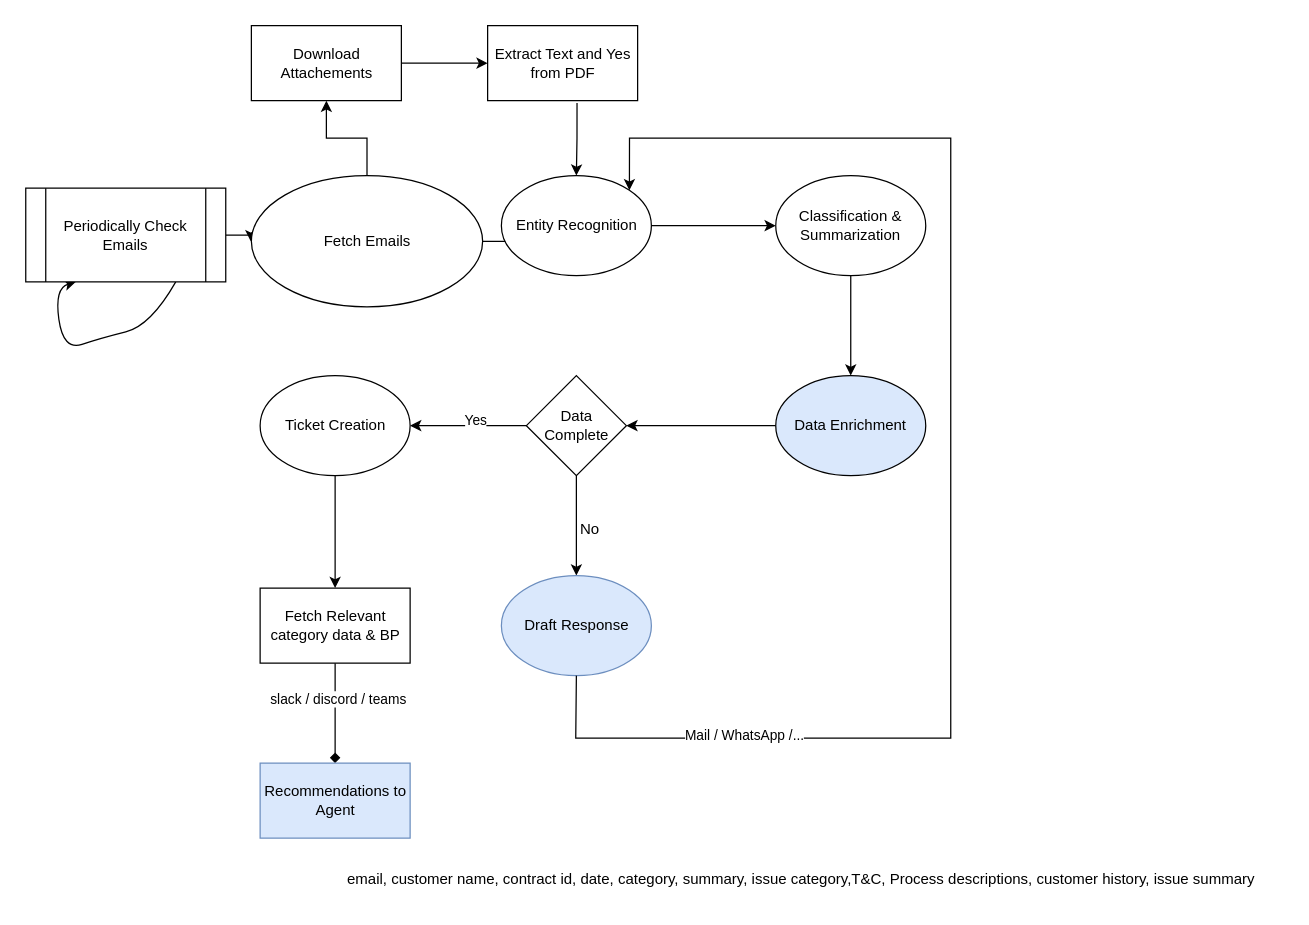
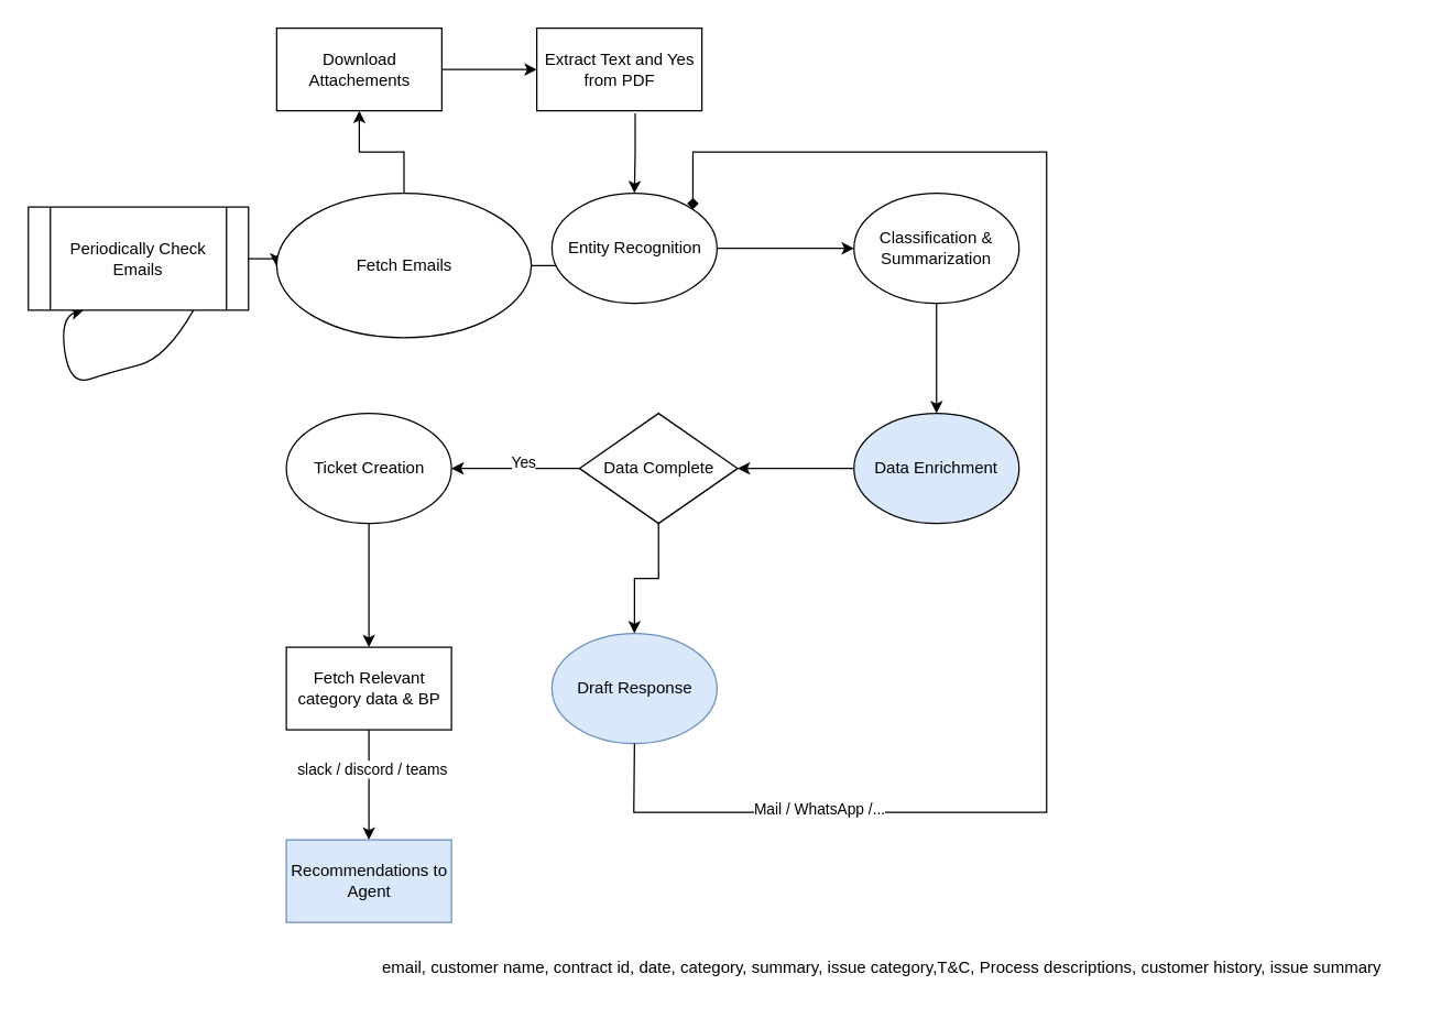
  <mxCell id="0" />
  <mxCell id="1" parent="0" />
  <mxCell id="2" value="" style="edgeStyle=orthogonalEdgeStyle;rounded=0;orthogonalLoop=1;jettySize=auto;html=1;exitX=1;exitY=0.5;exitDx=0;exitDy=0;" parent="1" source="19" target="7" edge="1"><mxGeometry relative="1" as="geometry" /></mxCell>
  <mxCell id="3" value="" style="edgeStyle=orthogonalEdgeStyle;rounded=0;orthogonalLoop=1;jettySize=auto;html=1;" parent="1" source="4" target="30" edge="1"><mxGeometry relative="1" as="geometry" /></mxCell>
  <mxCell id="4" value="Ticket Creation" style="ellipse;whiteSpace=wrap;html=1;" parent="1" vertex="1"><mxGeometry x="207.5" y="300" width="120" height="80" as="geometry" /></mxCell>
  <mxCell id="5" value="" style="edgeStyle=orthogonalEdgeStyle;rounded=0;orthogonalLoop=1;jettySize=auto;html=1;" parent="1" source="7" target="9" edge="1"><mxGeometry relative="1" as="geometry" /></mxCell>
  <mxCell id="6" value="" style="edgeStyle=orthogonalEdgeStyle;rounded=0;orthogonalLoop=1;jettySize=auto;html=1;" parent="1" source="7" target="21" edge="1"><mxGeometry relative="1" as="geometry" /></mxCell>
  <mxCell id="7" value="Fetch Emails" style="ellipse;whiteSpace=wrap;html=1;" parent="1" vertex="1"><mxGeometry x="200.5" y="140" width="185" height="105" as="geometry" /></mxCell>
  <mxCell id="8" value="" style="edgeStyle=orthogonalEdgeStyle;rounded=0;orthogonalLoop=1;jettySize=auto;html=1;" parent="1" source="9" target="11" edge="1"><mxGeometry relative="1" as="geometry" /></mxCell>
  <mxCell id="9" value="Entity Recognition" style="ellipse;whiteSpace=wrap;html=1;" parent="1" vertex="1"><mxGeometry x="400.5" y="140" width="120" height="80" as="geometry" /></mxCell>
  <mxCell id="10" value="" style="edgeStyle=orthogonalEdgeStyle;rounded=0;orthogonalLoop=1;jettySize=auto;html=1;" parent="1" source="11" target="14" edge="1"><mxGeometry relative="1" as="geometry" /></mxCell>
  <mxCell id="11" value="Classification &amp;amp; Summarization" style="ellipse;whiteSpace=wrap;html=1;" parent="1" vertex="1"><mxGeometry x="620" y="140" width="120" height="80" as="geometry" /></mxCell>
  <mxCell id="12" value="" style="edgeStyle=orthogonalEdgeStyle;rounded=0;orthogonalLoop=1;jettySize=auto;html=1;exitX=0.5;exitY=1;exitDx=0;exitDy=0;" parent="1" source="17" target="15" edge="1"><mxGeometry relative="1" as="geometry" /></mxCell>
  <mxCell id="13" value="" style="edgeStyle=orthogonalEdgeStyle;rounded=0;orthogonalLoop=1;jettySize=auto;html=1;" parent="1" source="14" target="17" edge="1"><mxGeometry relative="1" as="geometry" /></mxCell>
  <mxCell id="14" value="Data Enrichment" style="ellipse;whiteSpace=wrap;html=1;fillColor=#dae8fc;" parent="1" vertex="1"><mxGeometry x="620" y="300" width="120" height="80" as="geometry" /></mxCell>
  <mxCell id="15" value="Draft Response" style="ellipse;whiteSpace=wrap;html=1;fillColor=#dae8fc;strokeColor=#6c8ebf;" parent="1" vertex="1"><mxGeometry x="400.5" y="460" width="120" height="80" as="geometry" /></mxCell>
  <mxCell id="16" value="" style="curved=1;endArrow=classic;html=1;rounded=0;exitX=0.75;exitY=1;exitDx=0;exitDy=0;entryX=0.25;entryY=1;entryDx=0;entryDy=0;" parent="1" source="19" target="19" edge="1"><mxGeometry width="50" height="50" relative="1" as="geometry"><mxPoint x="190" y="390" as="sourcePoint" /><mxPoint x="70" y="240" as="targetPoint" /><Array as="points"><mxPoint x="120" y="260" /><mxPoint x="80" y="270" /><mxPoint x="50" y="280" /><mxPoint x="43" y="230" /></Array></mxGeometry></mxCell>
- <mxCell id="17" value="Data Complete" style="rhombus;whiteSpace=wrap;html=1;" parent="1" vertex="1"><mxGeometry x="420.5" y="300" width="80" height="80" as="geometry" /></mxCell>
- <mxCell id="18" value="No" style="text;html=1;align=center;verticalAlign=middle;resizable=0;points=[];autosize=1;strokeColor=none;fillColor=none;" parent="1" vertex="1"><mxGeometry x="450.5" y="408" width="40" height="30" as="geometry" /></mxCell>
+ <mxCell id="17" value="Data Complete" style="rhombus;whiteSpace=wrap;html=1;" parent="1" vertex="1"><mxGeometry x="420.5" y="300" width="115" height="80" as="geometry" /></mxCell>
  <mxCell id="19" value="Periodically Check Emails" style="shape=process;whiteSpace=wrap;html=1;backgroundOutline=1;" parent="1" vertex="1"><mxGeometry x="20" y="150" width="160" height="75" as="geometry" /></mxCell>
  <mxCell id="20" value="" style="edgeStyle=orthogonalEdgeStyle;rounded=0;orthogonalLoop=1;jettySize=auto;html=1;" parent="1" source="21" target="22" edge="1"><mxGeometry relative="1" as="geometry" /></mxCell>
  <mxCell id="21" value="Download Attachements" style="whiteSpace=wrap;html=1;" parent="1" vertex="1"><mxGeometry x="200.5" y="20" width="120" height="60" as="geometry" /></mxCell>
  <mxCell id="22" value="Extract Text and Yes from PDF" style="whiteSpace=wrap;html=1;" parent="1" vertex="1"><mxGeometry x="389.5" y="20" width="120" height="60" as="geometry" /></mxCell>
  <mxCell id="23" value="" style="edgeStyle=orthogonalEdgeStyle;rounded=0;orthogonalLoop=1;jettySize=auto;html=1;exitX=0.596;exitY=1.033;exitDx=0;exitDy=0;exitPerimeter=0;" parent="1" source="22" target="9" edge="1"><mxGeometry relative="1" as="geometry"><mxPoint x="271" y="150" as="sourcePoint" /><mxPoint x="271" y="90" as="targetPoint" /></mxGeometry></mxCell>
  <mxCell id="24" value="" style="edgeStyle=orthogonalEdgeStyle;rounded=0;orthogonalLoop=1;jettySize=auto;html=1;exitX=0;exitY=0.5;exitDx=0;exitDy=0;entryX=1;entryY=0.5;entryDx=0;entryDy=0;" parent="1" source="17" target="4" edge="1"><mxGeometry relative="1" as="geometry"><mxPoint x="610.5" y="350" as="sourcePoint" /><mxPoint x="510.5" y="350" as="targetPoint" /></mxGeometry></mxCell>
  <mxCell id="25" value="Yes" style="edgeLabel;html=1;align=center;verticalAlign=middle;resizable=0;points=[];" parent="24" vertex="1" connectable="0"><mxGeometry x="-0.118" y="-5" relative="1" as="geometry"><mxPoint as="offset" /></mxGeometry></mxCell>
- <mxCell id="26" value="" style="endArrow=classic;html=1;rounded=0;exitX=0.5;exitY=1;exitDx=0;exitDy=0;entryX=1;entryY=0;entryDx=0;entryDy=0;" parent="1" source="15" target="9" edge="1"><mxGeometry width="50" height="50" relative="1" as="geometry"><mxPoint x="510" y="640" as="sourcePoint" /><mxPoint x="560" y="590" as="targetPoint" /><Array as="points"><mxPoint x="460" y="590" /><mxPoint x="760" y="590" /><mxPoint x="760" y="350" /><mxPoint x="760" y="110" /><mxPoint x="503" y="110" /></Array></mxGeometry></mxCell>
+ <mxCell id="26" value="" style="endArrow=diamond;html=1;rounded=0;exitX=0.5;exitY=1;exitDx=0;exitDy=0;entryX=1;entryY=0;entryDx=0;entryDy=0;" parent="1" source="15" target="9" edge="1"><mxGeometry width="50" height="50" relative="1" as="geometry"><mxPoint x="510" y="640" as="sourcePoint" /><mxPoint x="560" y="590" as="targetPoint" /><Array as="points"><mxPoint x="460" y="590" /><mxPoint x="760" y="590" /><mxPoint x="760" y="350" /><mxPoint x="760" y="110" /><mxPoint x="503" y="110" /></Array></mxGeometry></mxCell>
  <mxCell id="27" value="Mail / WhatsApp /..." style="edgeLabel;html=1;align=center;verticalAlign=middle;resizable=0;points=[];" parent="26" vertex="1" connectable="0"><mxGeometry x="-0.672" y="3" relative="1" as="geometry"><mxPoint as="offset" /></mxGeometry></mxCell>
- <mxCell id="28" value="" style="edgeStyle=orthogonalEdgeStyle;rounded=0;orthogonalLoop=1;jettySize=auto;html=1;endArrow=diamond;" parent="1" source="30" target="31" edge="1"><mxGeometry relative="1" as="geometry" /></mxCell>
+ <mxCell id="28" value="" style="edgeStyle=orthogonalEdgeStyle;rounded=0;orthogonalLoop=1;jettySize=auto;html=1;" parent="1" source="30" target="31" edge="1"><mxGeometry relative="1" as="geometry" /></mxCell>
  <mxCell id="29" value="slack / discord / teams" style="edgeLabel;html=1;align=center;verticalAlign=middle;resizable=0;points=[];" parent="28" vertex="1" connectable="0"><mxGeometry x="-0.3" y="2" relative="1" as="geometry"><mxPoint as="offset" /></mxGeometry></mxCell>
  <mxCell id="30" value="Fetch Relevant category data &amp;amp; BP" style="whiteSpace=wrap;html=1;" parent="1" vertex="1"><mxGeometry x="207.5" y="470" width="120" height="60" as="geometry" /></mxCell>
  <mxCell id="31" value="Recommendations to Agent" style="whiteSpace=wrap;html=1;fillColor=#dae8fc;strokeColor=#6c8ebf;" parent="1" vertex="1"><mxGeometry x="207.5" y="610" width="120" height="60" as="geometry" /></mxCell>
  <mxCell id="32" value="email, customer name, contract id, date, category, summary, issue category,T&amp;amp;C, Process descriptions, customer history, issue summary" style="text;html=1;align=center;verticalAlign=middle;resizable=0;points=[];autosize=1;strokeColor=none;fillColor=none;" vertex="1" parent="1"><mxGeometry x="255" y="688" width="770" height="30" as="geometry" /></mxCell>
